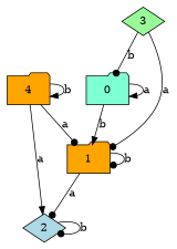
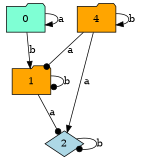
  digraph {
    d2tdocpreamble="\usetikzlibrary{automata}"
    d2tfigpreamble="\tikzstyle{every state}= [ draw=blue!50,very thick,fill=blue!20]  \tikzstyle{auto}= [fill=white]"
    ranksep=0.5
    node [fillcolor=orange shape=folder style="state,filled"]
    edge [arrowhead=dot lblstyle=auto topath="bend right"]
    n1 [fillcolor=aquamarine label=0]
    n2 [label=1 style="state, accepting,filled"]
    n3 [fillcolor=lightblue label=2 shape=diamond]
    n4 [label=4]
-   n5 [fillcolor=palegreen label=3 shape=diamond style="state, initial,filled"]
    n1 -> n1 [arrowhead=normal label=a topath="loop above"]
    n1 -> n2 [arrowhead=normal label=b]
    n2 -> n2 [label=b topath="loop above"]
    n2 -> n3 [label=a]
    n3 -> n3 [label=b topath="loop above"]
    n4 -> n2 [label=a]
    n4 -> n3 [arrowhead=normal label=a]
    n4 -> n4 [arrowhead=normal label=b topath="loop above"]
-   n5 -> n1 [label=b]
-   n5 -> n2 [label=a]
  }
